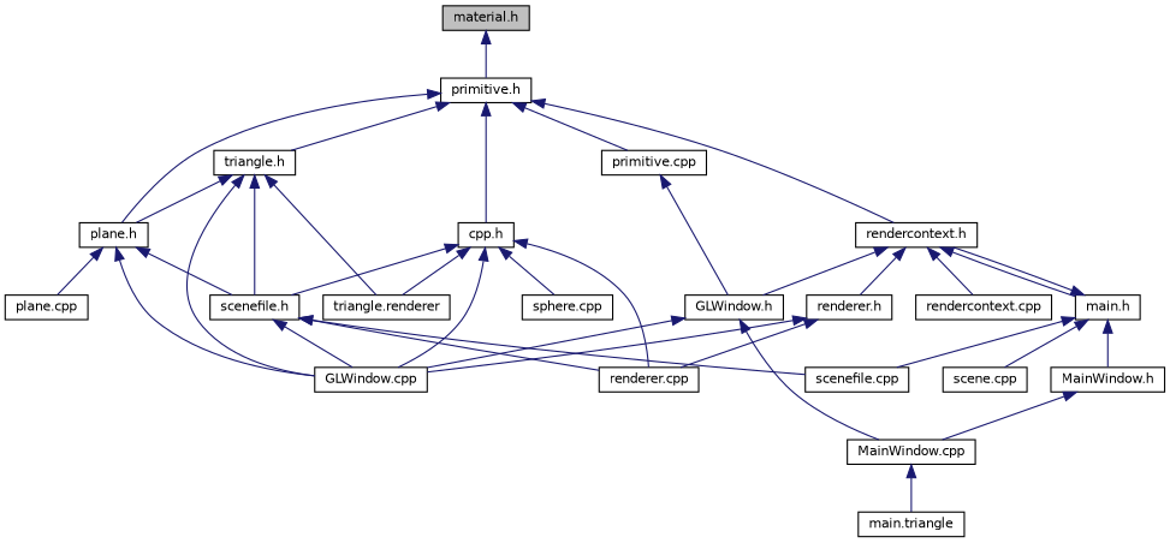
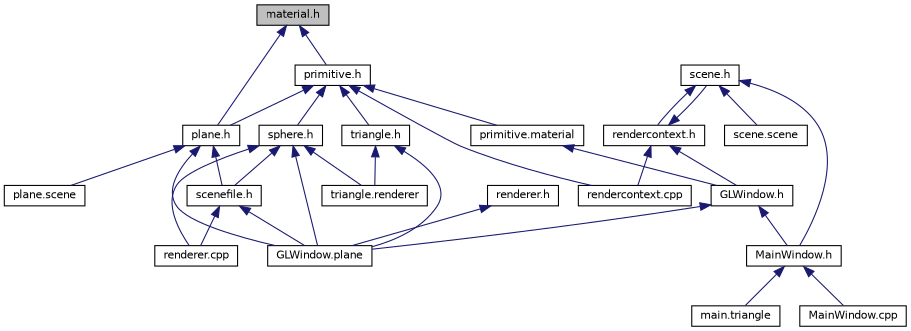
  digraph {
    fontname="DejaVu Sans"
    node [color=black fillcolor=white fontname="DejaVu Sans" fontsize=10 shape=record style=filled]
    edge [color=midnightblue dir=back fontname="DejaVu Sans" fontsize=10 labelfontname=Helvetica labelfontsize=10 style=solid]
    n1 [fillcolor=grey75 fontcolor=black height=0.2 label="material.h" width=0.4]
    n2 [height=0.2 label="primitive.h" width=0.4]
-   n3 [height=0.2 label="primitive.cpp" width=0.4]
+   n3 [height=0.2 label="primitive.material" width=0.4]
    n4 [height=0.2 label="rendercontext.h" width=0.4]
    n5 [height=0.2 label="plane.h" width=0.4]
-   n6 [height=0.2 label="cpp.h" width=0.4]
+   n6 [height=0.2 label="sphere.h" width=0.4]
    n7 [height=0.2 label="triangle.h" width=0.4]
    n8 [height=0.2 label="GLWindow.h" width=0.4]
    n9 [height=0.2 label="rendercontext.cpp" width=0.4]
-   n10 [height=0.2 label="main.h" width=0.4]
+   n10 [height=0.2 label="scene.h" width=0.4]
    n11 [height=0.2 label="renderer.h" width=0.4]
-   n12 [height=0.2 label="GLWindow.cpp" width=0.4]
-   n13 [height=0.2 label="plane.cpp" width=0.4]
+   n12 [height=0.2 label="GLWindow.plane" width=0.4]
+   n13 [height=0.2 label="plane.scene" width=0.4]
    n14 [height=0.2 label="scenefile.h" width=0.4]
    n15 [height=0.2 label="renderer.cpp" width=0.4]
-   n16 [height=0.2 label="sphere.cpp" width=0.4]
    n17 [height=0.2 label="triangle.renderer" width=0.4]
-   n18 [height=0.2 label="scene.cpp" width=0.4]
-   n19 [height=0.2 label="scenefile.cpp" width=0.4]
+   n18 [height=0.2 label="scene.scene" width=0.4]
    n20 [height=0.2 label="MainWindow.h" width=0.4]
    n21 [height=0.2 label="main.triangle" width=0.4]
    n22 [height=0.2 label="MainWindow.cpp" width=0.4]
    n1 -> n2
    n2 -> n3
-   n2 -> n4
+   n2 -> n9
    n2 -> n5
    n2 -> n6
    n2 -> n7
    n3 -> n8
    n4 -> n8
    n4 -> n9
    n4 -> n10
-   n4 -> n11
    n5 -> n12
    n5 -> n13
    n5 -> n14
    n6 -> n12
    n6 -> n14
    n6 -> n15
-   n6 -> n16
    n6 -> n17
-   n7 -> n5
+   n1 -> n5
    n7 -> n12
-   n7 -> n14
    n7 -> n17
    n8 -> n12
-   n8 -> n22
+   n8 -> n20
    n10 -> n4
    n10 -> n18
-   n10 -> n19
    n10 -> n20
    n11 -> n12
-   n11 -> n15
    n14 -> n12
    n14 -> n15
-   n14 -> n19
-   n22 -> n21
+   n20 -> n21
    n20 -> n22
  }
